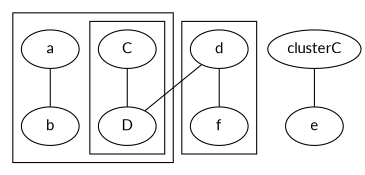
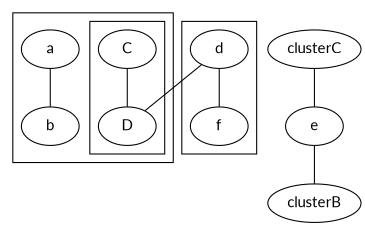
  graph {
    fontname=Lato
    node [fontname=Lato]
    edge [fontname=Lato]
    C
    D
    a
    b
    d
    f
    e
+   clusterB
    clusterC
    subgraph cluster_1 {
      a
      b
      subgraph cluster_2 {
        C
        D
      }
    }
    subgraph cluster_3 {
      d
      f
    }
    C -- D
    a -- b
    d -- D
    d -- f
+   e -- clusterB
    clusterC -- e
  }
